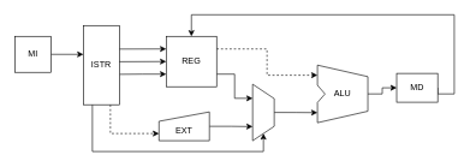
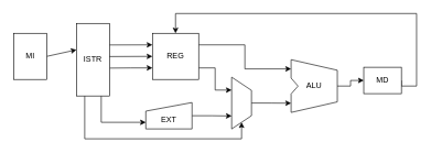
  <mxCell id="0" />
  <mxCell id="1" parent="0" />
  <mxCell id="2" style="edgeStyle=none;rounded=0;html=1;exitX=1;exitY=0.5;exitDx=0;exitDy=0;entryX=0.364;entryY=1;entryDx=0;entryDy=0;sourcePerimeterSpacing=-2;targetPerimeterSpacing=2;entryPerimeter=0;fontSize=12;" edge="1" parent="1" source="3" target="14"><mxGeometry relative="1" as="geometry" /></mxCell>
- <mxCell id="3" value="MI" style="whiteSpace=wrap;html=1;aspect=fixed;fontSize=12;" vertex="1" parent="1"><mxGeometry x="20" y="50" width="50" height="50" as="geometry" /></mxCell>
- <mxCell id="4" style="edgeStyle=orthogonalEdgeStyle;html=1;exitX=1;exitY=0.25;exitDx=0;exitDy=0;entryX=0;entryY=0.175;entryDx=0;entryDy=0;entryPerimeter=0;rounded=0;fontSize=12;dashed=1;" edge="1" parent="1" source="7" target="16"><mxGeometry relative="1" as="geometry"><mxPoint x="340" y="85" as="targetPoint" /></mxGeometry></mxCell>
+ <mxCell id="3" value="MI" style="whiteSpace=wrap;html=1;aspect=fixed;fontSize=12;" vertex="1" parent="1"><mxGeometry x="20" y="50" width="50" height="70" as="geometry" /></mxCell>
+ <mxCell id="4" style="edgeStyle=orthogonalEdgeStyle;html=1;exitX=1;exitY=0.25;exitDx=0;exitDy=0;entryX=0;entryY=0.175;entryDx=0;entryDy=0;entryPerimeter=0;rounded=0;fontSize=12;" edge="1" parent="1" source="7" target="16"><mxGeometry relative="1" as="geometry"><mxPoint x="340" y="85" as="targetPoint" /></mxGeometry></mxCell>
  <mxCell id="5" style="edgeStyle=orthogonalEdgeStyle;html=1;exitX=1;exitY=0.75;exitDx=0;exitDy=0;entryX=0.25;entryY=1;entryDx=0;entryDy=0;rounded=0;" edge="1" parent="1" source="7" target="20"><mxGeometry relative="1" as="geometry"><mxPoint x="340" y="150.25" as="targetPoint" /></mxGeometry></mxCell>
  <mxCell id="6" style="edgeStyle=orthogonalEdgeStyle;rounded=0;html=1;exitX=0;exitY=0.75;exitDx=0;exitDy=0;entryX=0.616;entryY=-0.007;entryDx=0;entryDy=0;entryPerimeter=0;startArrow=classic;startFill=1;endArrow=none;endFill=0;" edge="1" parent="1" source="7" target="14"><mxGeometry relative="1" as="geometry" /></mxCell>
  <mxCell id="7" value="REG" style="whiteSpace=wrap;html=1;aspect=fixed;fontSize=12;" vertex="1" parent="1"><mxGeometry x="230" y="50" width="70" height="70" as="geometry" /></mxCell>
  <mxCell id="8" style="edgeStyle=orthogonalEdgeStyle;html=1;exitX=1;exitY=0.5;exitDx=0;exitDy=0;entryX=0.75;entryY=1;entryDx=0;entryDy=0;rounded=0;fontSize=12;" edge="1" parent="1" source="9" target="20"><mxGeometry relative="1" as="geometry"><mxPoint x="340" y="184.75" as="targetPoint" /></mxGeometry></mxCell>
  <mxCell id="9" value="EXT" style="shape=manualInput;whiteSpace=wrap;html=1;size=13;verticalAlign=middle;labelPosition=center;verticalLabelPosition=middle;align=center;spacingBottom=-5;spacingTop=9;fontSize=12;" vertex="1" parent="1"><mxGeometry x="220" y="155" width="70" height="40" as="geometry" /></mxCell>
  <mxCell id="10" style="edgeStyle=none;rounded=0;html=1;exitX=0.297;exitY=0.004;exitDx=0;exitDy=0;entryX=0;entryY=0.25;entryDx=0;entryDy=0;sourcePerimeterSpacing=-2;targetPerimeterSpacing=2;exitPerimeter=0;fontSize=12;" edge="1" parent="1" source="14" target="7"><mxGeometry relative="1" as="geometry" /></mxCell>
  <mxCell id="11" style="edgeStyle=none;rounded=0;html=1;exitX=0.457;exitY=0.015;exitDx=0;exitDy=0;sourcePerimeterSpacing=-2;targetPerimeterSpacing=2;exitPerimeter=0;entryX=0;entryY=0.5;entryDx=0;entryDy=0;fontSize=12;" edge="1" parent="1" source="14" target="7"><mxGeometry relative="1" as="geometry"><mxPoint x="140" y="85" as="targetPoint" /><Array as="points" /></mxGeometry></mxCell>
- <mxCell id="12" style="edgeStyle=orthogonalEdgeStyle;rounded=0;html=1;exitX=1;exitY=0.25;exitDx=0;exitDy=0;entryX=0;entryY=0.75;entryDx=0;entryDy=0;startArrow=none;startFill=0;endArrow=classic;endFill=1;dashed=1;" edge="1" parent="1" source="14" target="9"><mxGeometry relative="1" as="geometry" /></mxCell>
+ <mxCell id="12" style="edgeStyle=orthogonalEdgeStyle;rounded=0;html=1;exitX=1;exitY=0.25;exitDx=0;exitDy=0;entryX=0;entryY=0.75;entryDx=0;entryDy=0;startArrow=none;startFill=0;endArrow=classic;endFill=1;" edge="1" parent="1" source="14" target="9"><mxGeometry relative="1" as="geometry" /></mxCell>
  <mxCell id="13" style="edgeStyle=orthogonalEdgeStyle;rounded=0;html=1;exitX=1;exitY=0.75;exitDx=0;exitDy=0;entryX=1;entryY=0.5;entryDx=0;entryDy=0;startArrow=none;startFill=0;endArrow=classic;endFill=1;" edge="1" parent="1" source="14" target="20"><mxGeometry relative="1" as="geometry"><Array as="points"><mxPoint x="128" y="210" /><mxPoint x="365" y="210" /></Array></mxGeometry></mxCell>
  <mxCell id="14" value="ISTR" style="rounded=0;whiteSpace=wrap;html=1;direction=south;fontSize=12;" vertex="1" parent="1"><mxGeometry x="115" y="35" width="50" height="110" as="geometry" /></mxCell>
  <mxCell id="15" style="edgeStyle=orthogonalEdgeStyle;rounded=0;html=1;exitX=1;exitY=0.5;exitDx=0;exitDy=0;exitPerimeter=0;startArrow=none;startFill=0;endArrow=classic;endFill=1;entryX=0;entryY=0.5;entryDx=0;entryDy=0;fontSize=12;" edge="1" parent="1" source="16" target="18"><mxGeometry relative="1" as="geometry"><mxPoint x="470" y="145.2" as="targetPoint" /></mxGeometry></mxCell>
  <mxCell id="16" value="ALU" style="shape=stencil(rZTdDoIgGIavhtOmMKvTRnXUaRdAislUcEh/dx+CtvzBFbU5t+995eEFPgEI1xmpKIABJyUFaAsg3ByO+q2lm63DILB1NqhJXdFYWfFKJCOnglqnVlLk9MYS1Y5hPKOSqcZFOxBs9DfNg/CJxPlZigtPekZnV6QhjIzOLsW1yX63k7SxHr0KwP0MoGD8DfBaWYv4B2PtwegTXkR/xDLyWEjUQ0Q/h0AeIb44UoS1PuoXozqaDOFUSDrTfSkrCtvKM7M6WnQ6Tuc5qWaYIxbCseBc/3JM8HoSq31NJowr5xYuwtXsOXwGWUMPSDiAOBBmC8YrNbK9rYzwBA==);whiteSpace=wrap;html=1;fontSize=12;" vertex="1" parent="1"><mxGeometry x="440" y="90" width="70" height="80" as="geometry" /></mxCell>
  <mxCell id="17" style="edgeStyle=orthogonalEdgeStyle;rounded=0;html=1;exitX=1;exitY=0.5;exitDx=0;exitDy=0;entryX=0.5;entryY=0;entryDx=0;entryDy=0;fontSize=12;" edge="1" parent="1" source="18" target="7"><mxGeometry relative="1" as="geometry"><Array as="points"><mxPoint x="630" y="130" /><mxPoint x="630" y="20" /><mxPoint x="265" y="20" /></Array></mxGeometry></mxCell>
  <mxCell id="18" value="MD" style="whiteSpace=wrap;html=1;aspect=fixed;fontSize=12;" vertex="1" parent="1"><mxGeometry x="550" y="101.5" width="57" height="40" as="geometry" /></mxCell>
  <mxCell id="19" style="edgeStyle=orthogonalEdgeStyle;rounded=0;html=1;exitX=0.5;exitY=0;exitDx=0;exitDy=0;entryX=0;entryY=0.825;entryDx=0;entryDy=0;entryPerimeter=0;" edge="1" parent="1" source="20" target="16"><mxGeometry relative="1" as="geometry" /></mxCell>
  <mxCell id="20" value="" style="shape=trapezoid;perimeter=trapezoidPerimeter;whiteSpace=wrap;html=1;fixedSize=1;direction=south;" vertex="1" parent="1"><mxGeometry x="350" y="116.5" width="30" height="78.5" as="geometry" /></mxCell>
